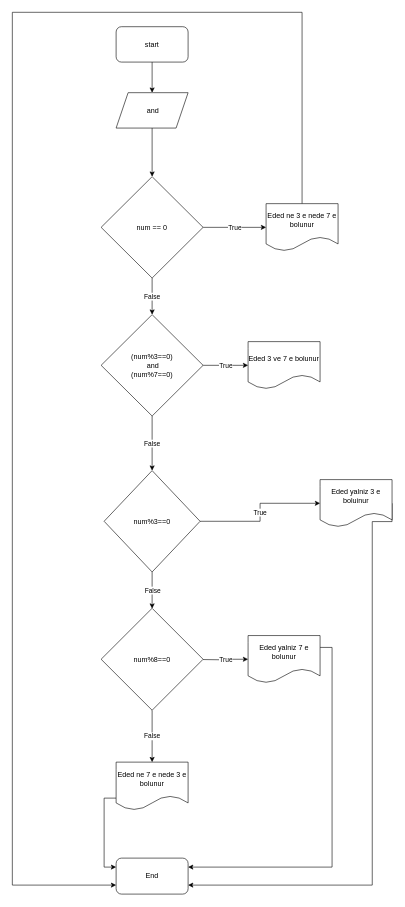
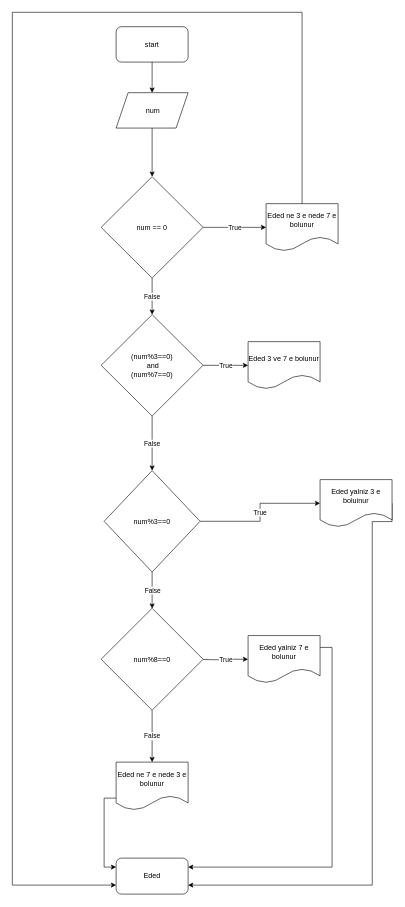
  <mxCell id="0" />
  <mxCell id="1" parent="0" />
  <mxCell id="2" style="edgeStyle=orthogonalEdgeStyle;rounded=0;orthogonalLoop=1;jettySize=auto;html=1;exitX=0.5;exitY=1;exitDx=0;exitDy=0;entryX=0.5;entryY=0;entryDx=0;entryDy=0;" edge="1" parent="1" source="3" target="5"><mxGeometry relative="1" as="geometry" /></mxCell>
  <mxCell id="3" value="start" style="rounded=1;whiteSpace=wrap;html=1;" vertex="1" parent="1"><mxGeometry x="193" y="44" width="120" height="59" as="geometry" /></mxCell>
  <mxCell id="4" style="edgeStyle=orthogonalEdgeStyle;rounded=0;orthogonalLoop=1;jettySize=auto;html=1;exitX=0.5;exitY=1;exitDx=0;exitDy=0;entryX=0.5;entryY=0;entryDx=0;entryDy=0;" edge="1" parent="1" source="5" target="8"><mxGeometry relative="1" as="geometry"><mxPoint x="253" y="274" as="targetPoint" /></mxGeometry></mxCell>
- <mxCell id="5" value="&amp;nbsp;and&lt;br&gt;" style="shape=parallelogram;perimeter=parallelogramPerimeter;whiteSpace=wrap;html=1;fixedSize=1;" vertex="1" parent="1"><mxGeometry x="193" y="154" width="120" height="59" as="geometry" /></mxCell>
+ <mxCell id="5" value="&amp;nbsp;num&lt;br&gt;" style="shape=parallelogram;perimeter=parallelogramPerimeter;whiteSpace=wrap;html=1;fixedSize=1;" vertex="1" parent="1"><mxGeometry x="193" y="154" width="120" height="59" as="geometry" /></mxCell>
  <mxCell id="6" value="True" style="edgeStyle=orthogonalEdgeStyle;rounded=0;orthogonalLoop=1;jettySize=auto;html=1;exitX=1;exitY=0.5;exitDx=0;exitDy=0;entryX=0;entryY=0.5;entryDx=0;entryDy=0;" edge="1" parent="1" source="8" target="10"><mxGeometry relative="1" as="geometry" /></mxCell>
  <mxCell id="7" value="False" style="edgeStyle=orthogonalEdgeStyle;rounded=0;orthogonalLoop=1;jettySize=auto;html=1;exitX=0.5;exitY=1;exitDx=0;exitDy=0;entryX=0.5;entryY=0;entryDx=0;entryDy=0;" edge="1" parent="1" source="8" target="13"><mxGeometry relative="1" as="geometry" /></mxCell>
  <mxCell id="8" value="num == 0" style="rhombus;whiteSpace=wrap;html=1;" vertex="1" parent="1"><mxGeometry x="168" y="294" width="170" height="169" as="geometry" /></mxCell>
  <mxCell id="9" style="edgeStyle=orthogonalEdgeStyle;rounded=0;orthogonalLoop=1;jettySize=auto;html=1;exitX=0.5;exitY=0;exitDx=0;exitDy=0;entryX=0;entryY=0.75;entryDx=0;entryDy=0;" edge="1" parent="1" source="10" target="27"><mxGeometry relative="1" as="geometry"><Array as="points"><mxPoint x="503" y="20" /><mxPoint x="20" y="20" /><mxPoint x="20" y="1475" /></Array></mxGeometry></mxCell>
  <mxCell id="10" value="Eded ne 3 e nede 7 e bolunur" style="shape=document;whiteSpace=wrap;html=1;boundedLbl=1;" vertex="1" parent="1"><mxGeometry x="443" y="339" width="120" height="79" as="geometry" /></mxCell>
  <mxCell id="11" value="True" style="edgeStyle=orthogonalEdgeStyle;rounded=0;orthogonalLoop=1;jettySize=auto;html=1;exitX=1;exitY=0.5;exitDx=0;exitDy=0;entryX=0;entryY=0.5;entryDx=0;entryDy=0;" edge="1" parent="1" source="13" target="14"><mxGeometry relative="1" as="geometry" /></mxCell>
  <mxCell id="12" value="False" style="edgeStyle=orthogonalEdgeStyle;rounded=0;orthogonalLoop=1;jettySize=auto;html=1;exitX=0.5;exitY=1;exitDx=0;exitDy=0;entryX=0.5;entryY=0;entryDx=0;entryDy=0;" edge="1" parent="1" source="13" target="17"><mxGeometry relative="1" as="geometry" /></mxCell>
  <mxCell id="13" value="(num%3==0)&lt;br&gt;&amp;nbsp;and &lt;br&gt;(num%7==0)" style="rhombus;whiteSpace=wrap;html=1;" vertex="1" parent="1"><mxGeometry x="168" y="524" width="170" height="169" as="geometry" /></mxCell>
  <mxCell id="14" value="Eded 3 ve 7 e bolunur" style="shape=document;whiteSpace=wrap;html=1;boundedLbl=1;" vertex="1" parent="1"><mxGeometry x="413" y="569" width="120" height="79" as="geometry" /></mxCell>
  <mxCell id="15" value="True" style="edgeStyle=orthogonalEdgeStyle;rounded=0;orthogonalLoop=1;jettySize=auto;html=1;exitX=1;exitY=0.5;exitDx=0;exitDy=0;entryX=0;entryY=0.5;entryDx=0;entryDy=0;" edge="1" parent="1" source="17" target="19"><mxGeometry relative="1" as="geometry" /></mxCell>
  <mxCell id="16" value="False" style="edgeStyle=orthogonalEdgeStyle;rounded=0;orthogonalLoop=1;jettySize=auto;html=1;exitX=0.5;exitY=1;exitDx=0;exitDy=0;entryX=0.5;entryY=0;entryDx=0;entryDy=0;" edge="1" parent="1" source="17"><mxGeometry relative="1" as="geometry"><mxPoint x="253" y="1014" as="targetPoint" /></mxGeometry></mxCell>
  <mxCell id="17" value="num%3==0" style="rhombus;whiteSpace=wrap;html=1;" vertex="1" parent="1"><mxGeometry x="173" y="784" width="160" height="169" as="geometry" /></mxCell>
  <mxCell id="18" style="edgeStyle=orthogonalEdgeStyle;rounded=0;orthogonalLoop=1;jettySize=auto;html=1;exitX=1;exitY=0.5;exitDx=0;exitDy=0;entryX=1;entryY=0.75;entryDx=0;entryDy=0;" edge="1" parent="1" source="19" target="27"><mxGeometry relative="1" as="geometry"><mxPoint x="627" y="1560" as="targetPoint" /><Array as="points"><mxPoint x="620" y="869" /><mxPoint x="620" y="1475" /></Array></mxGeometry></mxCell>
  <mxCell id="19" value="Eded yalniz 3 e boluinur" style="shape=document;whiteSpace=wrap;html=1;boundedLbl=1;" vertex="1" parent="1"><mxGeometry x="533" y="799" width="120" height="79" as="geometry" /></mxCell>
  <mxCell id="20" value="True" style="edgeStyle=orthogonalEdgeStyle;rounded=0;orthogonalLoop=1;jettySize=auto;html=1;exitX=1;exitY=0.5;exitDx=0;exitDy=0;" edge="1" parent="1" target="24"><mxGeometry relative="1" as="geometry"><mxPoint x="338" y="1099" as="sourcePoint" /></mxGeometry></mxCell>
  <mxCell id="21" value="False" style="edgeStyle=orthogonalEdgeStyle;rounded=0;orthogonalLoop=1;jettySize=auto;html=1;exitX=0.5;exitY=1;exitDx=0;exitDy=0;entryX=0.5;entryY=0;entryDx=0;entryDy=0;" edge="1" parent="1" source="22" target="26"><mxGeometry relative="1" as="geometry" /></mxCell>
  <mxCell id="22" value="num%8==0" style="rhombus;whiteSpace=wrap;html=1;" vertex="1" parent="1"><mxGeometry x="168" y="1013.5" width="170" height="170" as="geometry" /></mxCell>
  <mxCell id="23" style="edgeStyle=orthogonalEdgeStyle;rounded=0;orthogonalLoop=1;jettySize=auto;html=1;exitX=1;exitY=0.25;exitDx=0;exitDy=0;entryX=1;entryY=0.25;entryDx=0;entryDy=0;" edge="1" parent="1" source="24" target="27"><mxGeometry relative="1" as="geometry" /></mxCell>
  <mxCell id="24" value="Eded yalniz 7 e bolunur" style="shape=document;whiteSpace=wrap;html=1;boundedLbl=1;" vertex="1" parent="1"><mxGeometry x="413" y="1059" width="120" height="79" as="geometry" /></mxCell>
  <mxCell id="25" style="edgeStyle=orthogonalEdgeStyle;rounded=0;orthogonalLoop=1;jettySize=auto;html=1;exitX=0;exitY=0.75;exitDx=0;exitDy=0;entryX=0;entryY=0.25;entryDx=0;entryDy=0;" edge="1" parent="1" source="26" target="27"><mxGeometry relative="1" as="geometry" /></mxCell>
  <mxCell id="26" value="Eded ne 7 e nede 3 e bolunur" style="shape=document;whiteSpace=wrap;html=1;boundedLbl=1;" vertex="1" parent="1"><mxGeometry x="193" y="1270" width="120" height="80" as="geometry" /></mxCell>
- <mxCell id="27" value="End" style="rounded=1;whiteSpace=wrap;html=1;" vertex="1" parent="1"><mxGeometry x="193" y="1430" width="120" height="60" as="geometry" /></mxCell>
+ <mxCell id="27" value="Eded" style="rounded=1;whiteSpace=wrap;html=1;" vertex="1" parent="1"><mxGeometry x="193" y="1430" width="120" height="60" as="geometry" /></mxCell>
